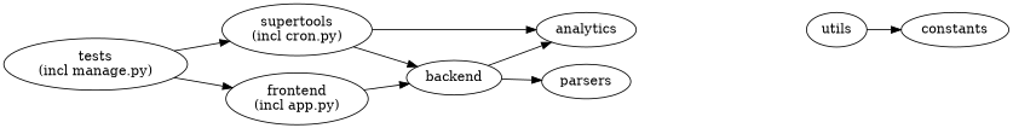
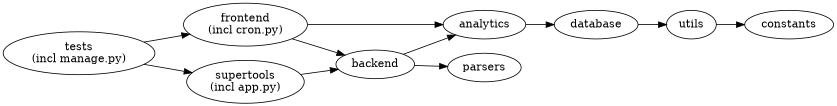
  digraph {
    rankdir=LR
    n1 [label="tests\n(incl manage.py)"]
-   n2 [label="supertools\n(incl cron.py)"]
-   n3 [label="frontend\n(incl app.py)"]
+   n2 [label="frontend\n(incl cron.py)"]
+   n3 [label="supertools\n(incl app.py)"]
    n4 [label=analytics]
    n5 [label=backend]
+   n6 [label=database]
    n7 [label=parsers]
    n8 [label=utils]
    n9 [label=constants]
    n1 -> n2
    n1 -> n3
    n2 -> n4
    n2 -> n5
    n3 -> n5
+   n4 -> n6
    n5 -> n4
    n5 -> n7
+   n6 -> n8
    n8 -> n9
  }
